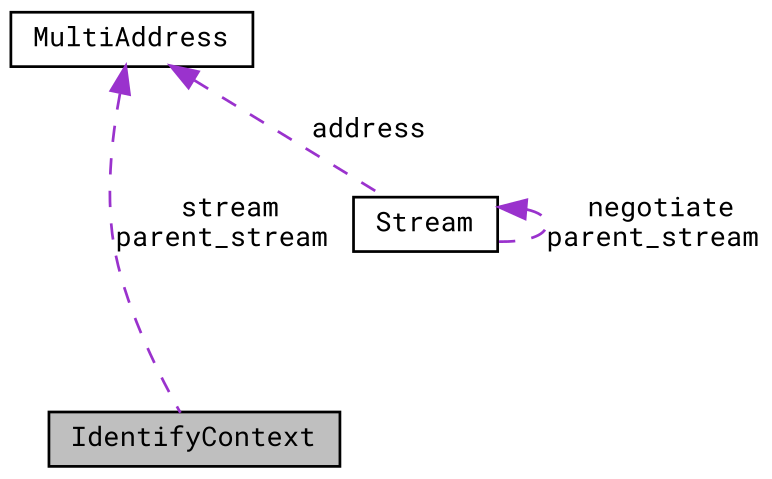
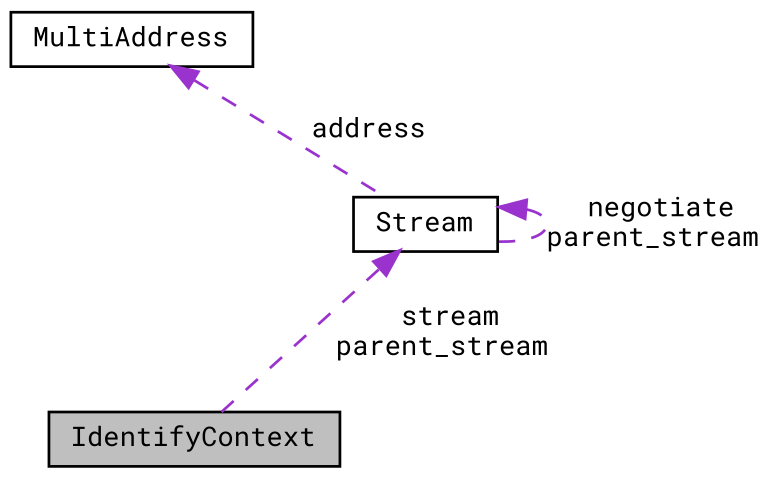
  digraph {
    fontname="Roboto Mono"
    node [color=black fillcolor=white fontname="Roboto Mono" fontsize=10 shape=record style=filled]
    edge [color=darkorchid3 dir=back fontname="Roboto Mono" fontsize=10 labelfontname=Helvetica labelfontsize=10 style=dashed]
    n1 [fillcolor=grey75 fontcolor=black height=0.2 label=IdentifyContext width=0.4]
    n2 [height=0.2 label=Stream width=0.4]
    n3 [height=0.2 label=MultiAddress width=0.4]
-   n3 -> n1 [label=" stream\nparent_stream"]
+   n2 -> n1 [label=" stream\nparent_stream"]
    n2 -> n2 [label=" negotiate\nparent_stream"]
    n3 -> n2 [label=" address"]
  }
